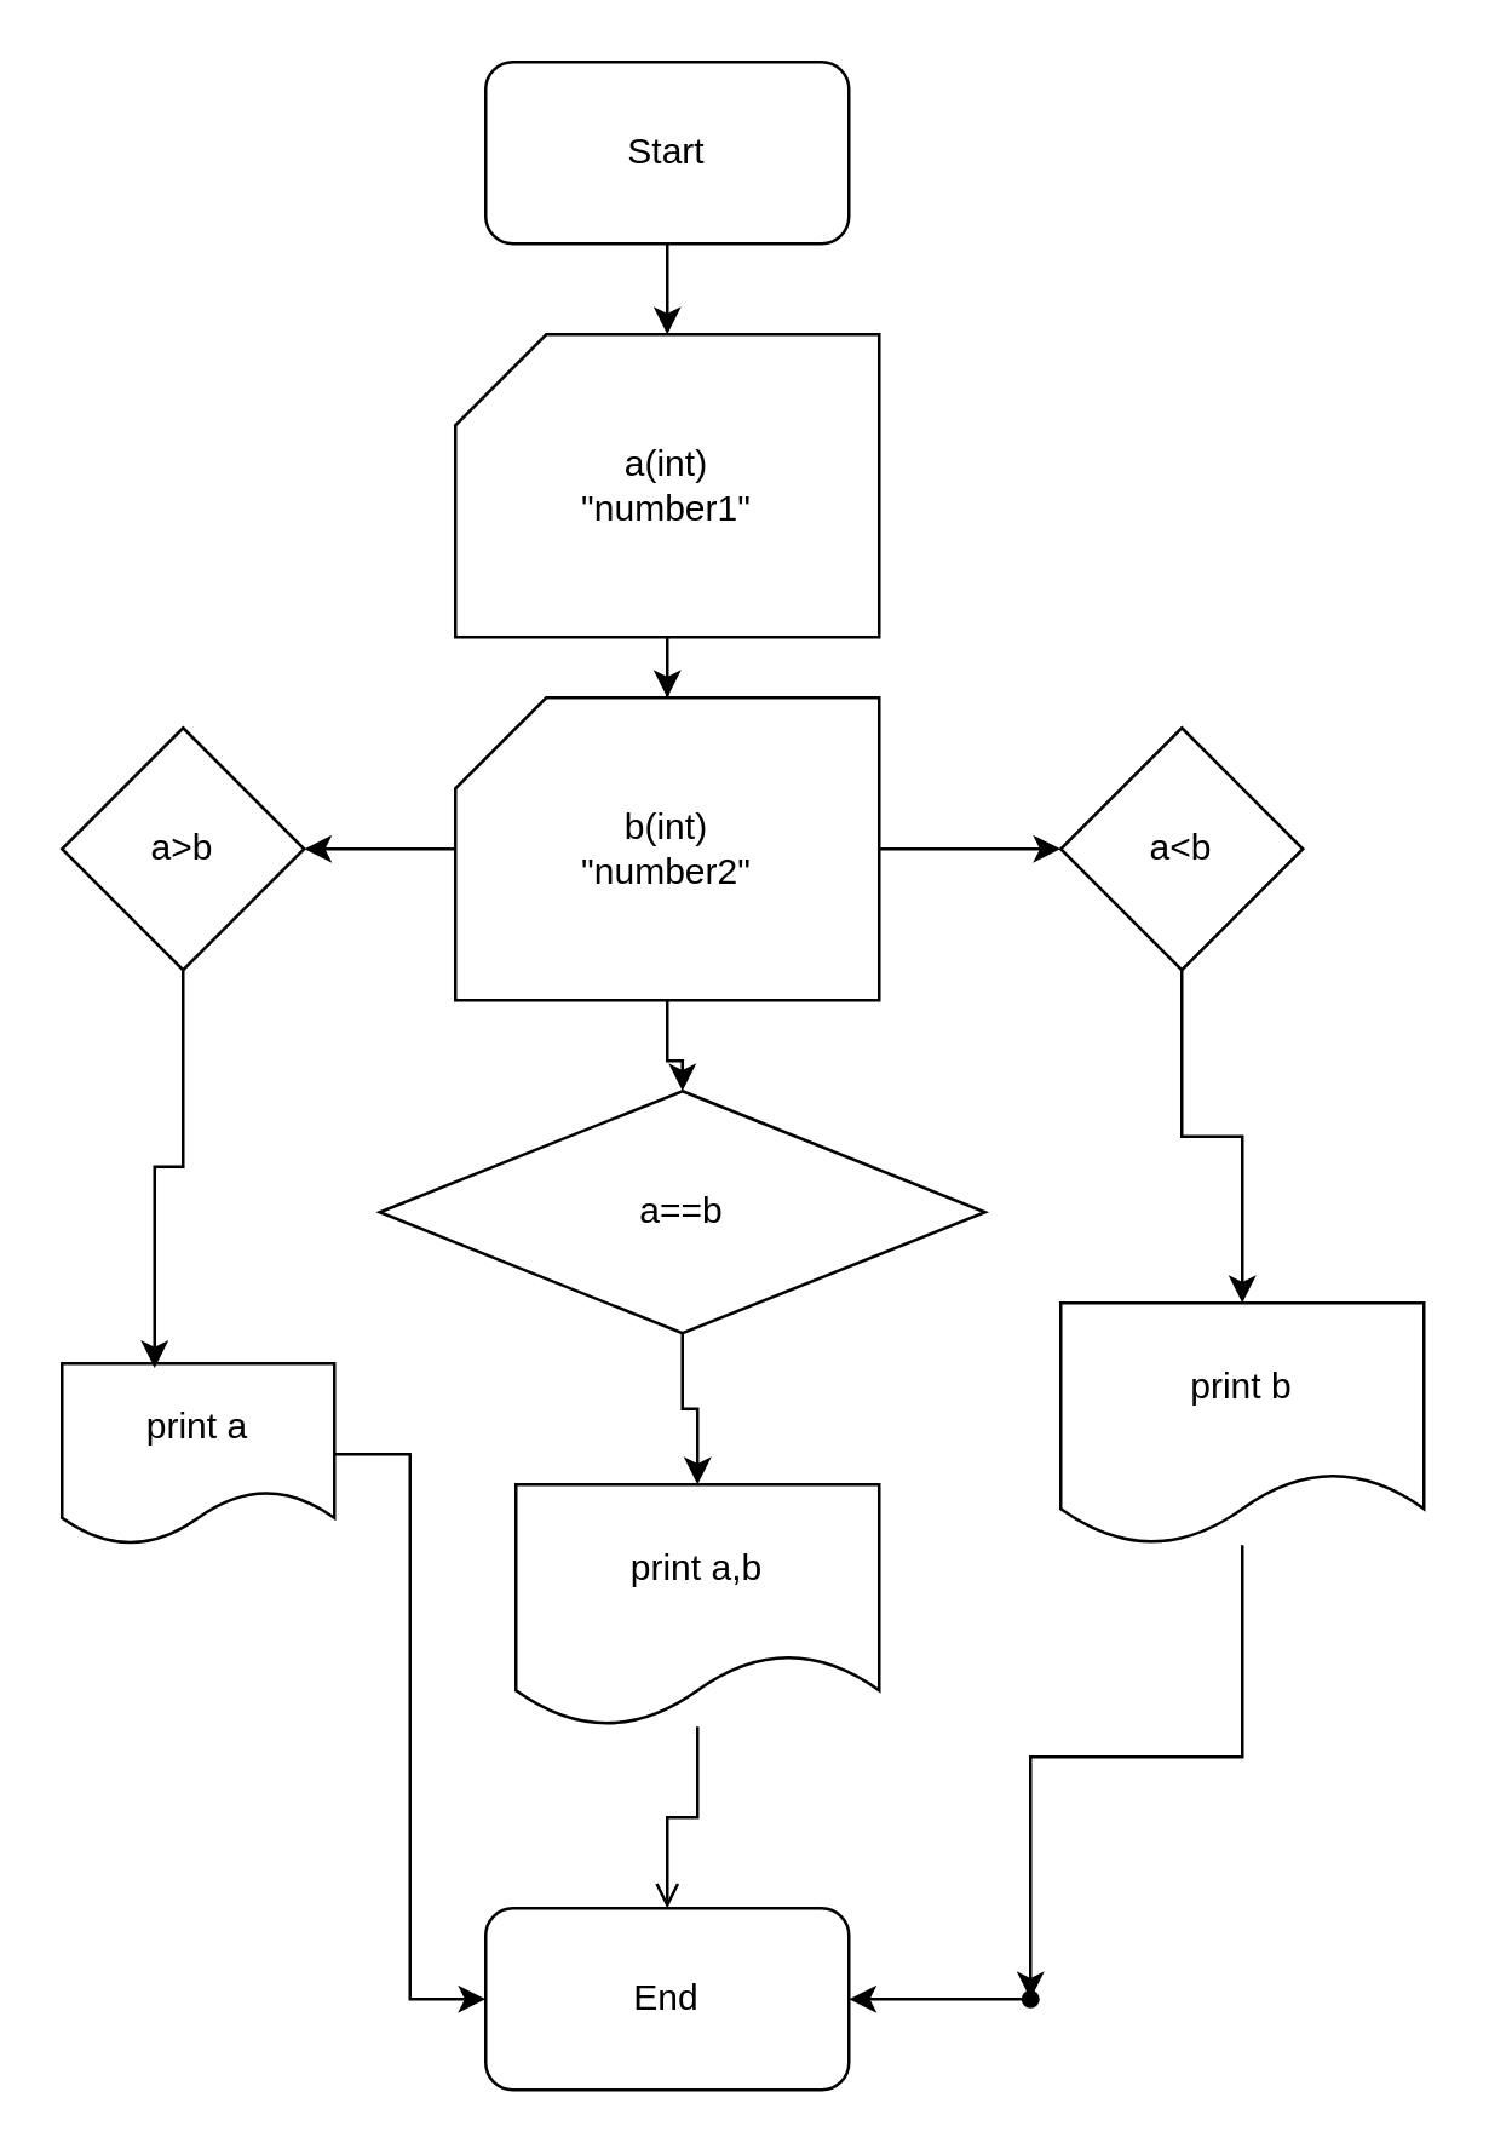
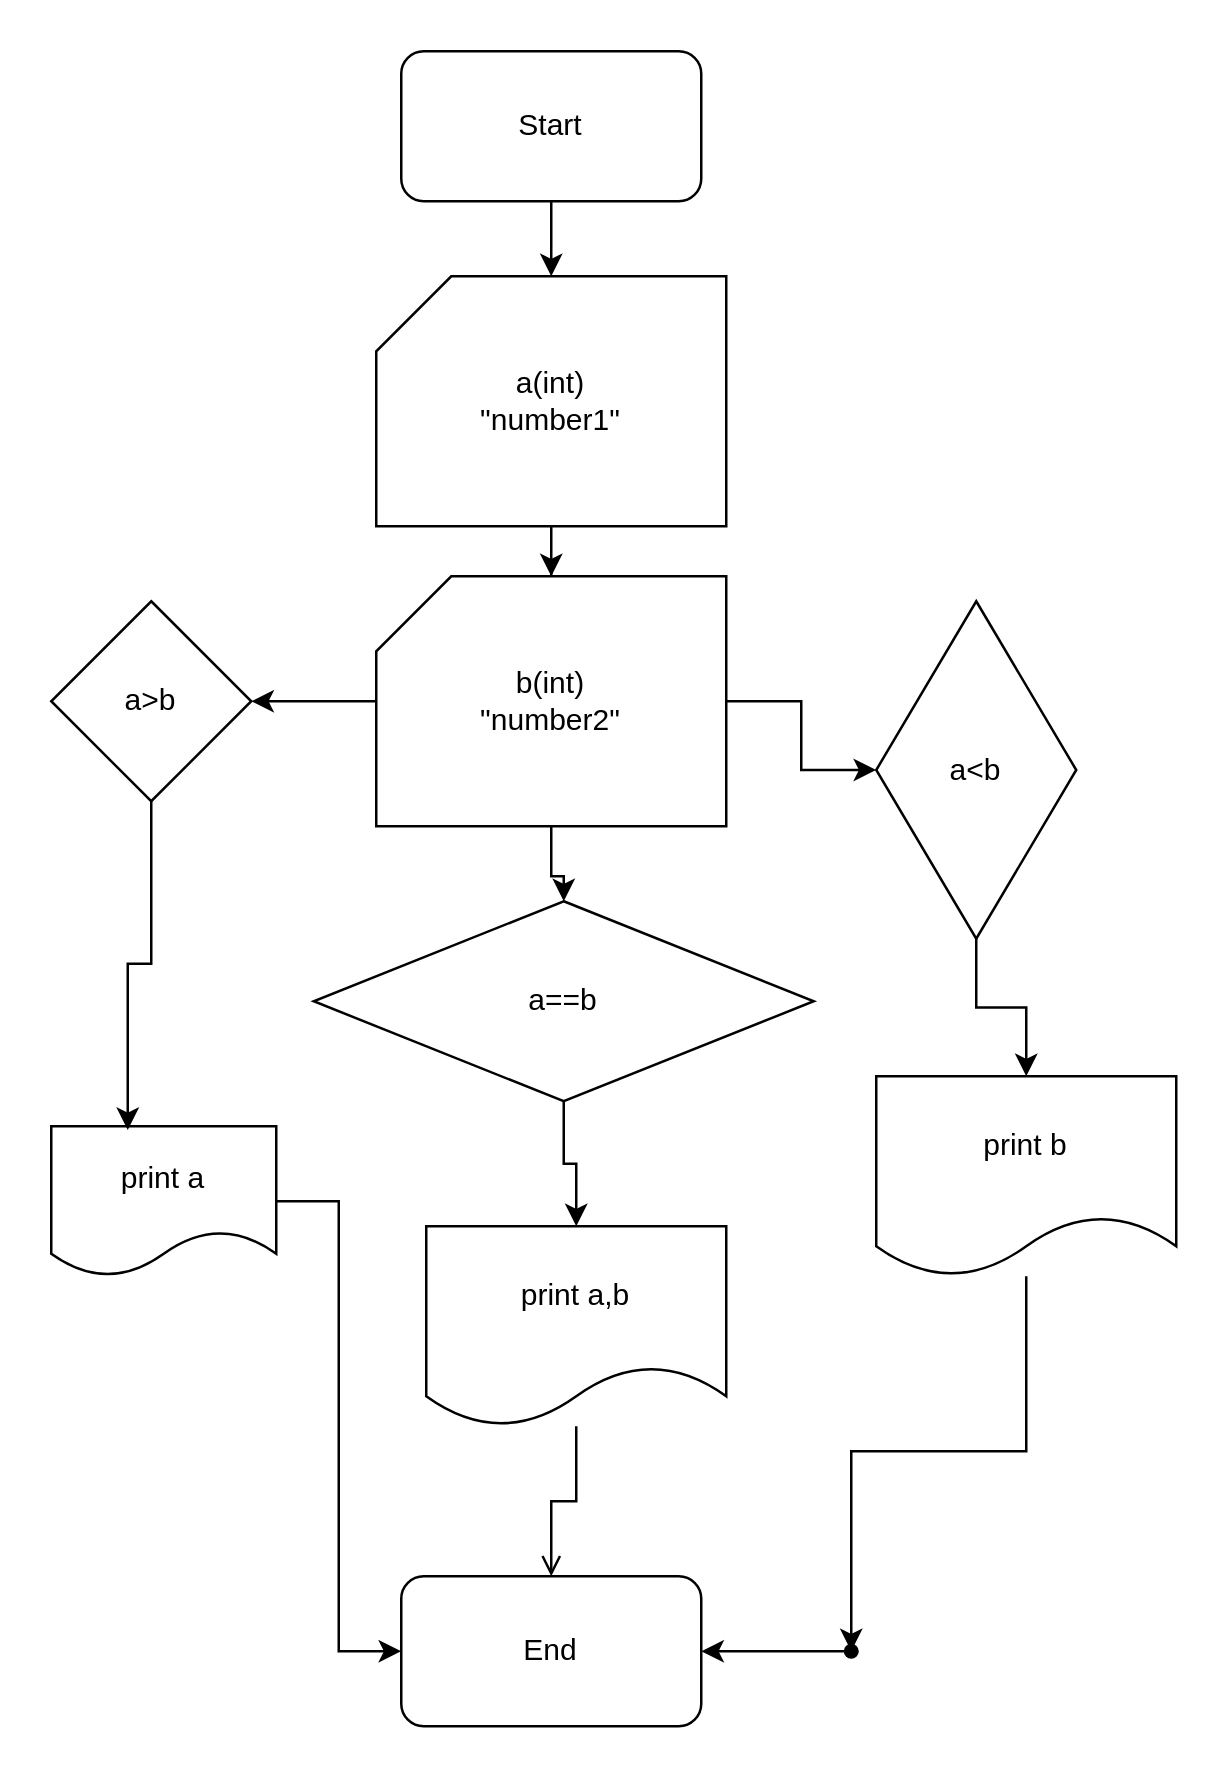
  <mxCell id="0" />
  <mxCell id="1" parent="0" />
  <mxCell id="2" value="" style="edgeStyle=orthogonalEdgeStyle;rounded=0;orthogonalLoop=1;jettySize=auto;html=1;" parent="1" source="3" target="5" edge="1"><mxGeometry relative="1" as="geometry" /></mxCell>
  <mxCell id="3" value="Start" style="rounded=1;whiteSpace=wrap;html=1;" parent="1" vertex="1"><mxGeometry x="160" y="20" width="120" height="60" as="geometry" /></mxCell>
  <mxCell id="4" style="edgeStyle=orthogonalEdgeStyle;rounded=0;orthogonalLoop=1;jettySize=auto;html=1;" parent="1" source="5" target="9" edge="1"><mxGeometry relative="1" as="geometry" /></mxCell>
  <mxCell id="5" value="a(int)&lt;div&gt;&quot;number1&quot;&lt;/div&gt;" style="shape=card;whiteSpace=wrap;html=1;" parent="1" vertex="1"><mxGeometry x="150" y="110" width="140" height="100" as="geometry" /></mxCell>
  <mxCell id="6" value="" style="edgeStyle=orthogonalEdgeStyle;rounded=0;orthogonalLoop=1;jettySize=auto;html=1;" parent="1" source="9" target="14" edge="1"><mxGeometry relative="1" as="geometry" /></mxCell>
  <mxCell id="7" value="" style="edgeStyle=orthogonalEdgeStyle;rounded=0;orthogonalLoop=1;jettySize=auto;html=1;" parent="1" source="9" target="11" edge="1"><mxGeometry relative="1" as="geometry" /></mxCell>
  <mxCell id="8" style="edgeStyle=orthogonalEdgeStyle;rounded=0;orthogonalLoop=1;jettySize=auto;html=1;" parent="1" source="9" target="12" edge="1"><mxGeometry relative="1" as="geometry" /></mxCell>
  <mxCell id="9" value="b(int)&lt;div&gt;&quot;number2&quot;&lt;/div&gt;" style="shape=card;whiteSpace=wrap;html=1;" parent="1" vertex="1"><mxGeometry x="150" y="230" width="140" height="100" as="geometry" /></mxCell>
  <mxCell id="10" value="" style="edgeStyle=orthogonalEdgeStyle;rounded=0;orthogonalLoop=1;jettySize=auto;html=1;" parent="1" source="11" target="16" edge="1"><mxGeometry relative="1" as="geometry" /></mxCell>
- <mxCell id="11" value="a&amp;lt;b" style="rhombus;whiteSpace=wrap;html=1;" parent="1" vertex="1"><mxGeometry x="350" y="240" width="80" height="80" as="geometry" /></mxCell>
+ <mxCell id="11" value="a&amp;lt;b" style="rhombus;whiteSpace=wrap;html=1;" parent="1" vertex="1"><mxGeometry x="350" y="240" width="80" height="135" as="geometry" /></mxCell>
  <mxCell id="12" value="a&amp;gt;b" style="rhombus;whiteSpace=wrap;html=1;" parent="1" vertex="1"><mxGeometry x="20" y="240" width="80" height="80" as="geometry" /></mxCell>
  <mxCell id="13" value="" style="edgeStyle=orthogonalEdgeStyle;rounded=0;orthogonalLoop=1;jettySize=auto;html=1;" parent="1" source="14" target="20" edge="1"><mxGeometry relative="1" as="geometry" /></mxCell>
  <mxCell id="14" value="a==b" style="rhombus;whiteSpace=wrap;html=1;" parent="1" vertex="1"><mxGeometry x="125" y="360" width="200" height="80" as="geometry" /></mxCell>
  <mxCell id="15" value="" style="edgeStyle=orthogonalEdgeStyle;rounded=0;orthogonalLoop=1;jettySize=auto;html=1;" parent="1" source="16" target="24" edge="1"><mxGeometry relative="1" as="geometry" /></mxCell>
  <mxCell id="16" value="print b" style="shape=document;whiteSpace=wrap;html=1;boundedLbl=1;" parent="1" vertex="1"><mxGeometry x="350" y="430" width="120" height="80" as="geometry" /></mxCell>
  <mxCell id="17" style="edgeStyle=orthogonalEdgeStyle;rounded=0;orthogonalLoop=1;jettySize=auto;html=1;entryX=0;entryY=0.5;entryDx=0;entryDy=0;" parent="1" source="18" target="22" edge="1"><mxGeometry relative="1" as="geometry" /></mxCell>
  <mxCell id="18" value="print a" style="shape=document;whiteSpace=wrap;html=1;boundedLbl=1;" parent="1" vertex="1"><mxGeometry x="20" y="450" width="90" height="60" as="geometry" /></mxCell>
  <mxCell id="19" style="edgeStyle=orthogonalEdgeStyle;rounded=0;orthogonalLoop=1;jettySize=auto;html=1;endArrow=open;" parent="1" source="20" target="22" edge="1"><mxGeometry relative="1" as="geometry" /></mxCell>
  <mxCell id="20" value="print a,b" style="shape=document;whiteSpace=wrap;html=1;boundedLbl=1;" parent="1" vertex="1"><mxGeometry x="170" y="490" width="120" height="80" as="geometry" /></mxCell>
  <mxCell id="21" style="edgeStyle=orthogonalEdgeStyle;rounded=0;orthogonalLoop=1;jettySize=auto;html=1;entryX=0.34;entryY=0.025;entryDx=0;entryDy=0;entryPerimeter=0;" parent="1" source="12" target="18" edge="1"><mxGeometry relative="1" as="geometry" /></mxCell>
  <mxCell id="22" value="End" style="rounded=1;whiteSpace=wrap;html=1;" parent="1" vertex="1"><mxGeometry x="160" y="630" width="120" height="60" as="geometry" /></mxCell>
  <mxCell id="23" style="edgeStyle=orthogonalEdgeStyle;rounded=0;orthogonalLoop=1;jettySize=auto;html=1;entryX=1;entryY=0.5;entryDx=0;entryDy=0;" parent="1" source="24" target="22" edge="1"><mxGeometry relative="1" as="geometry" /></mxCell>
  <mxCell id="24" value="" style="shape=waypoint;sketch=0;size=6;pointerEvents=1;points=[];fillColor=default;resizable=0;rotatable=0;perimeter=centerPerimeter;snapToPoint=1;" parent="1" vertex="1"><mxGeometry x="330" y="650" width="20" height="20" as="geometry" /></mxCell>
